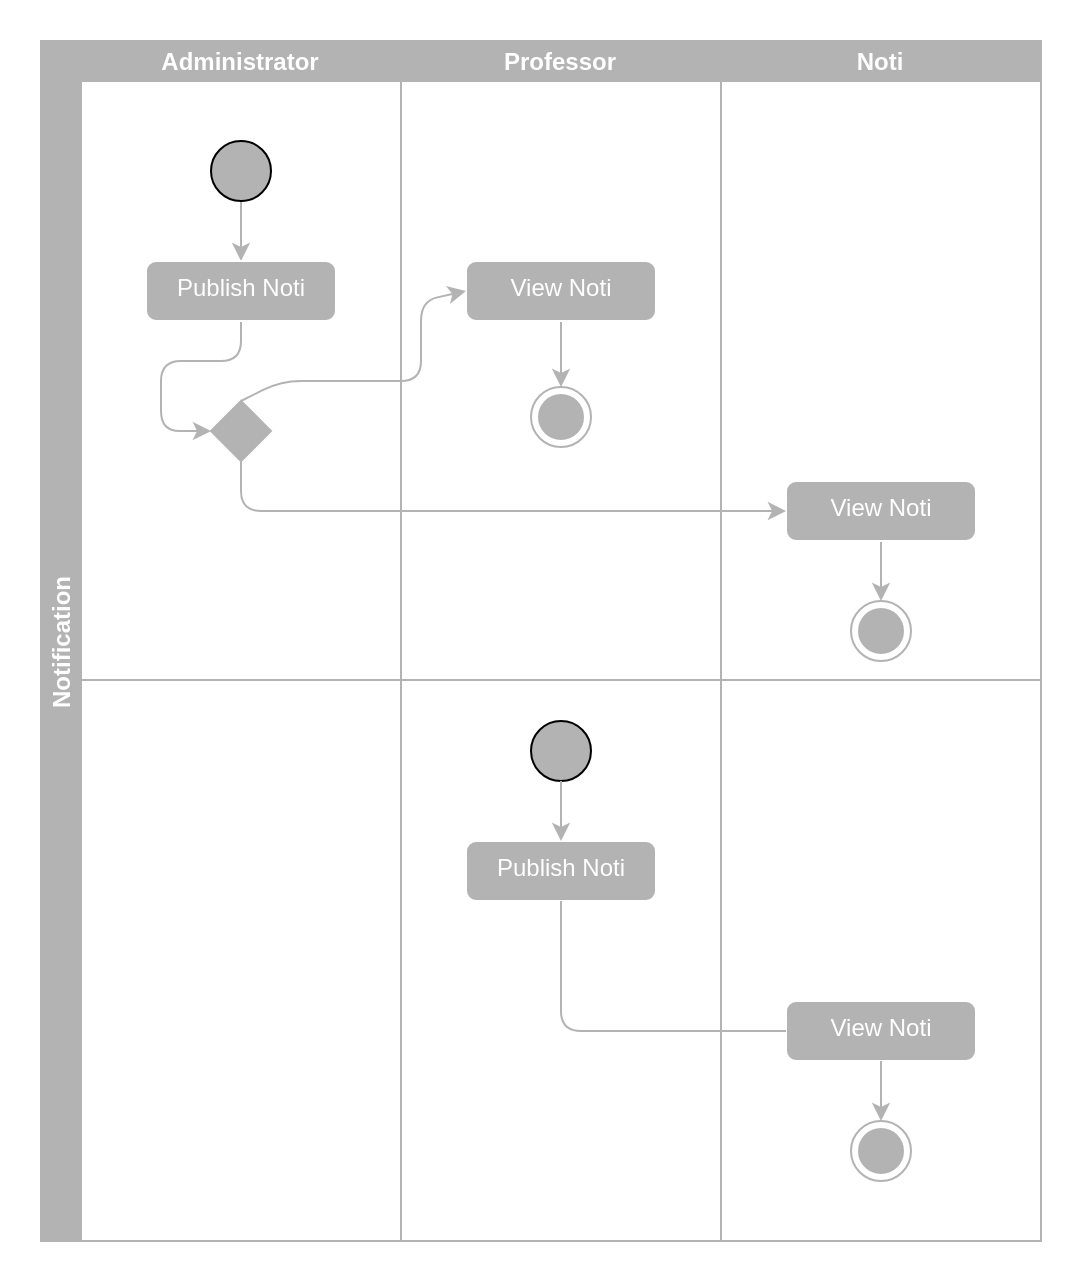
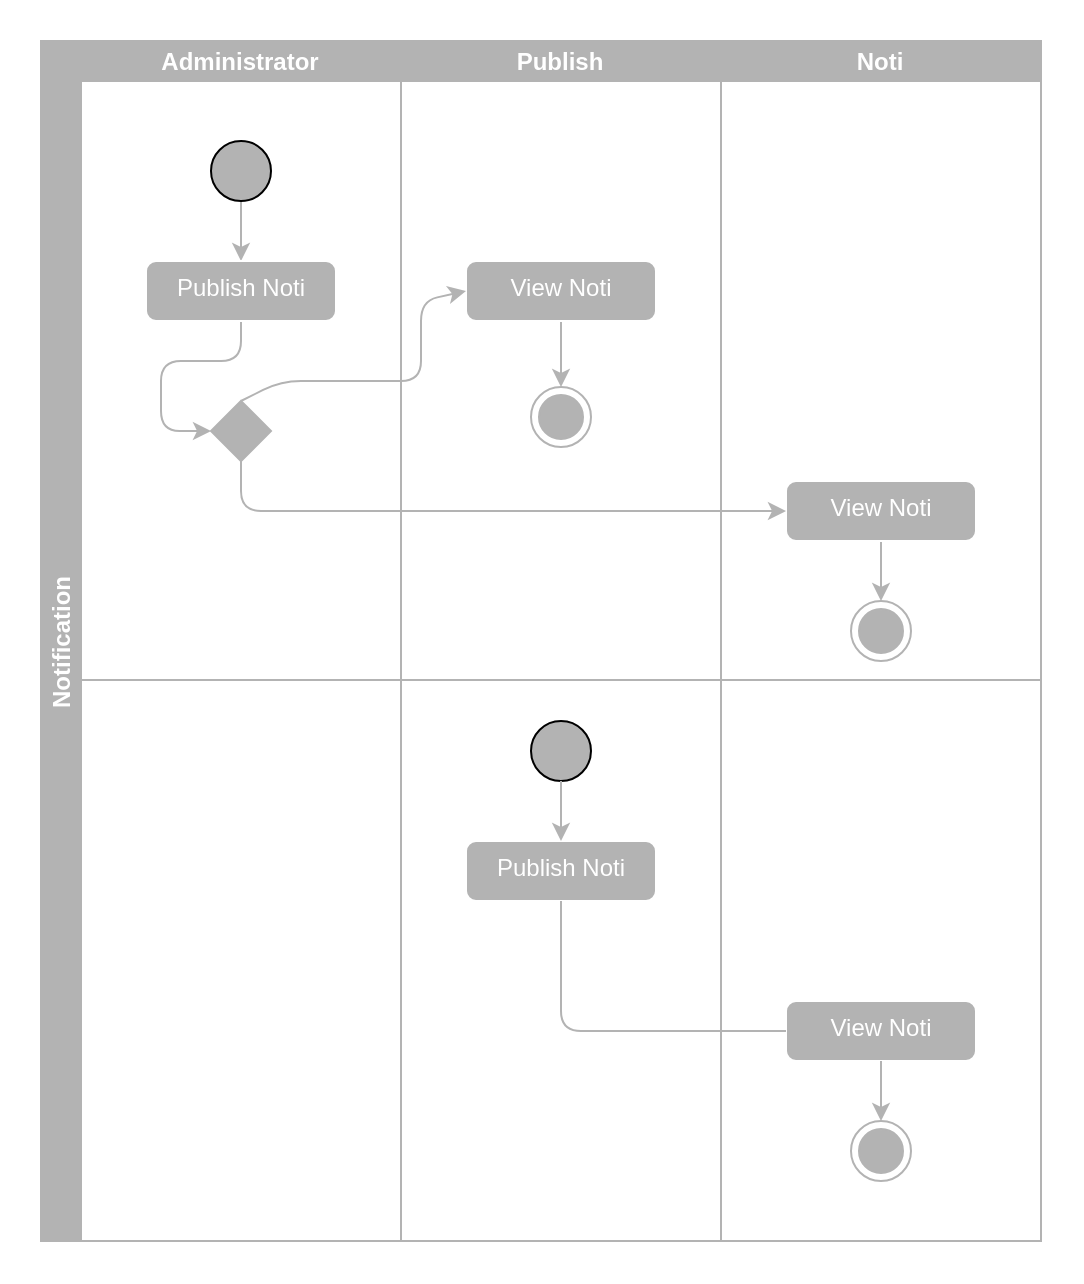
  <mxCell id="0" />
  <mxCell id="1" parent="0" />
  <mxCell id="2" value="Notification" style="swimlane;childLayout=stackLayout;resizeParent=1;resizeParentMax=0;startSize=20;horizontal=0;horizontalStack=1;fillColor=#B3B3B3;strokeColor=#B3B3B3;fontColor=#FFFFFF;" vertex="1" parent="1"><mxGeometry x="20" y="20" width="500" height="600" as="geometry" /></mxCell>
  <mxCell id="3" value="Administrator" style="swimlane;startSize=20;strokeColor=#B3B3B3;fontColor=#FFFFFF;fillColor=#B3B3B3;" vertex="1" parent="2"><mxGeometry x="20" width="160" height="600" as="geometry" /></mxCell>
  <mxCell id="4" style="edgeStyle=none;html=1;exitX=0.5;exitY=1;exitDx=0;exitDy=0;entryX=0.5;entryY=0;entryDx=0;entryDy=0;fontColor=#FFFFFF;strokeColor=#B3B3B3;" edge="1" parent="3" source="5" target="7"><mxGeometry relative="1" as="geometry" /></mxCell>
  <mxCell id="5" value="" style="ellipse;fillColor=#B3B3B3;" vertex="1" parent="3"><mxGeometry x="65" y="50" width="30" height="30" as="geometry" /></mxCell>
  <mxCell id="6" style="edgeStyle=none;html=1;exitX=0.5;exitY=1;exitDx=0;exitDy=0;entryX=0;entryY=0.5;entryDx=0;entryDy=0;fontColor=#FFFFFF;strokeColor=#B3B3B3;" edge="1" parent="3" source="7" target="8"><mxGeometry relative="1" as="geometry"><Array as="points"><mxPoint x="80" y="160" /><mxPoint x="40" y="160" /><mxPoint x="40" y="195" /></Array></mxGeometry></mxCell>
  <mxCell id="7" value="Publish Noti" style="html=1;align=center;verticalAlign=top;rounded=1;absoluteArcSize=1;arcSize=10;dashed=0;fillColor=#B3B3B3;fontColor=#FFFFFF;strokeColor=#FFFFFF;labelBackgroundColor=#B3B3B3;" vertex="1" parent="3"><mxGeometry x="32.5" y="110" width="95" height="30" as="geometry" /></mxCell>
  <mxCell id="8" value="" style="rhombus;strokeColor=#B3B3B3;fontColor=#FFFFFF;fillColor=#B3B3B3;" vertex="1" parent="3"><mxGeometry x="65" y="180" width="30" height="30" as="geometry" /></mxCell>
  <mxCell id="9" value="" style="html=1;verticalAlign=bottom;labelBackgroundColor=none;endArrow=none;endFill=0;fontColor=#FFFFFF;strokeColor=#B3B3B3;" edge="1" parent="3"><mxGeometry width="160" relative="1" as="geometry"><mxPoint y="319.5" as="sourcePoint" /><mxPoint x="480" y="319.5" as="targetPoint" /></mxGeometry></mxCell>
- <mxCell id="10" value="Professor" style="swimlane;startSize=20;fillColor=#B3B3B3;strokeColor=#B3B3B3;fontColor=#FFFFFF;" vertex="1" parent="2"><mxGeometry x="180" width="160" height="600" as="geometry" /></mxCell>
+ <mxCell id="10" value="Publish" style="swimlane;startSize=20;fillColor=#B3B3B3;strokeColor=#B3B3B3;fontColor=#FFFFFF;" vertex="1" parent="2"><mxGeometry x="180" width="160" height="600" as="geometry" /></mxCell>
  <mxCell id="11" style="edgeStyle=none;html=1;exitX=0.5;exitY=1;exitDx=0;exitDy=0;entryX=0.5;entryY=0;entryDx=0;entryDy=0;fontColor=#FFFFFF;strokeColor=#B3B3B3;" edge="1" parent="10" source="12" target="13"><mxGeometry relative="1" as="geometry" /></mxCell>
  <mxCell id="12" value="View Noti" style="html=1;align=center;verticalAlign=top;rounded=1;absoluteArcSize=1;arcSize=10;dashed=0;fillColor=#B3B3B3;fontColor=#FFFFFF;strokeColor=#FFFFFF;labelBackgroundColor=#B3B3B3;" vertex="1" parent="10"><mxGeometry x="32.5" y="110" width="95" height="30" as="geometry" /></mxCell>
  <mxCell id="13" value="" style="ellipse;html=1;shape=endState;fillColor=strokeColor;strokeColor=#B3B3B3;fontColor=#FFFFFF;" vertex="1" parent="10"><mxGeometry x="65" y="173" width="30" height="30" as="geometry" /></mxCell>
  <mxCell id="14" value="" style="ellipse;fillColor=#B3B3B3;" vertex="1" parent="10"><mxGeometry x="65" y="340" width="30" height="30" as="geometry" /></mxCell>
  <mxCell id="15" value="Publish Noti" style="html=1;align=center;verticalAlign=top;rounded=1;absoluteArcSize=1;arcSize=10;dashed=0;fillColor=#B3B3B3;fontColor=#FFFFFF;strokeColor=#FFFFFF;labelBackgroundColor=#B3B3B3;" vertex="1" parent="10"><mxGeometry x="32.5" y="400" width="95" height="30" as="geometry" /></mxCell>
  <mxCell id="16" style="edgeStyle=none;html=1;exitX=0.5;exitY=1;exitDx=0;exitDy=0;entryX=0.5;entryY=0;entryDx=0;entryDy=0;fontColor=#FFFFFF;strokeColor=#B3B3B3;" edge="1" parent="10" source="14" target="15"><mxGeometry relative="1" as="geometry" /></mxCell>
  <mxCell id="17" value="Noti" style="swimlane;startSize=20;fontColor=#FFFFFF;strokeColor=#B3B3B3;fillColor=#B3B3B3;" vertex="1" parent="2"><mxGeometry x="340" width="160" height="600" as="geometry" /></mxCell>
  <mxCell id="18" style="edgeStyle=none;html=1;exitX=0.5;exitY=1;exitDx=0;exitDy=0;entryX=0.5;entryY=0;entryDx=0;entryDy=0;fontColor=#FFFFFF;strokeColor=#B3B3B3;" edge="1" parent="17" source="19" target="20"><mxGeometry relative="1" as="geometry" /></mxCell>
  <mxCell id="19" value="View Noti" style="html=1;align=center;verticalAlign=top;rounded=1;absoluteArcSize=1;arcSize=10;dashed=0;fillColor=#B3B3B3;fontColor=#FFFFFF;strokeColor=#FFFFFF;labelBackgroundColor=#B3B3B3;" vertex="1" parent="17"><mxGeometry x="32.5" y="220" width="95" height="30" as="geometry" /></mxCell>
  <mxCell id="20" value="" style="ellipse;html=1;shape=endState;fillColor=strokeColor;strokeColor=#B3B3B3;fontColor=#FFFFFF;" vertex="1" parent="17"><mxGeometry x="65" y="280" width="30" height="30" as="geometry" /></mxCell>
  <mxCell id="21" value="View Noti" style="html=1;align=center;verticalAlign=top;rounded=1;absoluteArcSize=1;arcSize=10;dashed=0;fillColor=#B3B3B3;fontColor=#FFFFFF;strokeColor=#FFFFFF;labelBackgroundColor=#B3B3B3;" vertex="1" parent="17"><mxGeometry x="32.5" y="480" width="95" height="30" as="geometry" /></mxCell>
  <mxCell id="22" value="" style="ellipse;html=1;shape=endState;fillColor=strokeColor;strokeColor=#B3B3B3;fontColor=#FFFFFF;" vertex="1" parent="17"><mxGeometry x="65" y="540" width="30" height="30" as="geometry" /></mxCell>
  <mxCell id="23" style="edgeStyle=none;html=1;exitX=0.5;exitY=1;exitDx=0;exitDy=0;entryX=0.5;entryY=0;entryDx=0;entryDy=0;fontColor=#FFFFFF;strokeColor=#B3B3B3;" edge="1" parent="17" source="21" target="22"><mxGeometry relative="1" as="geometry" /></mxCell>
  <mxCell id="24" style="edgeStyle=none;html=1;exitX=0.5;exitY=0;exitDx=0;exitDy=0;entryX=0;entryY=0.5;entryDx=0;entryDy=0;fontColor=#FFFFFF;strokeColor=#B3B3B3;" edge="1" parent="2" source="8" target="12"><mxGeometry relative="1" as="geometry"><Array as="points"><mxPoint x="120" y="170" /><mxPoint x="190" y="170" /><mxPoint x="190" y="130" /></Array></mxGeometry></mxCell>
  <mxCell id="25" style="edgeStyle=none;html=1;exitX=0.5;exitY=1;exitDx=0;exitDy=0;entryX=0;entryY=0.5;entryDx=0;entryDy=0;fontColor=#FFFFFF;strokeColor=#B3B3B3;" edge="1" parent="2" source="8" target="19"><mxGeometry relative="1" as="geometry"><Array as="points"><mxPoint x="100" y="235" /></Array></mxGeometry></mxCell>
  <mxCell id="26" style="edgeStyle=none;html=1;exitX=0.5;exitY=1;exitDx=0;exitDy=0;entryX=0;entryY=0.5;entryDx=0;entryDy=0;fontColor=#FFFFFF;endArrow=none;endFill=0;strokeColor=#B3B3B3;" edge="1" parent="2" source="15" target="21"><mxGeometry relative="1" as="geometry"><Array as="points"><mxPoint x="260" y="495" /></Array></mxGeometry></mxCell>
